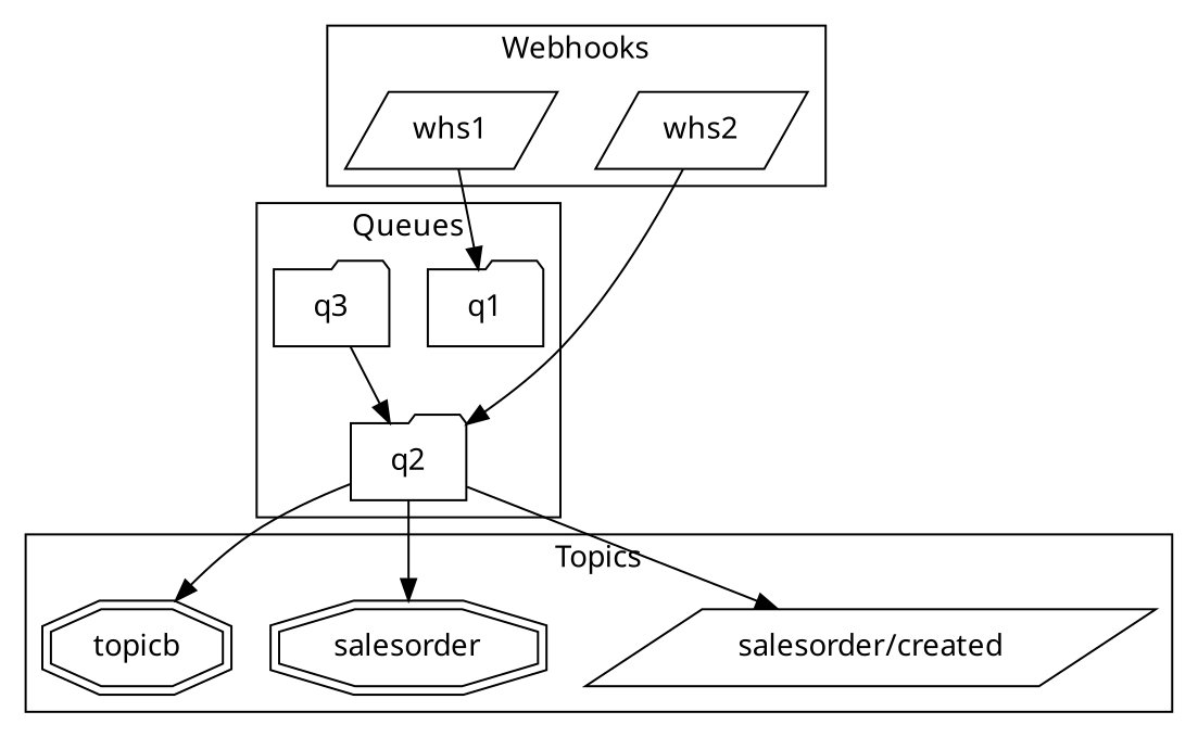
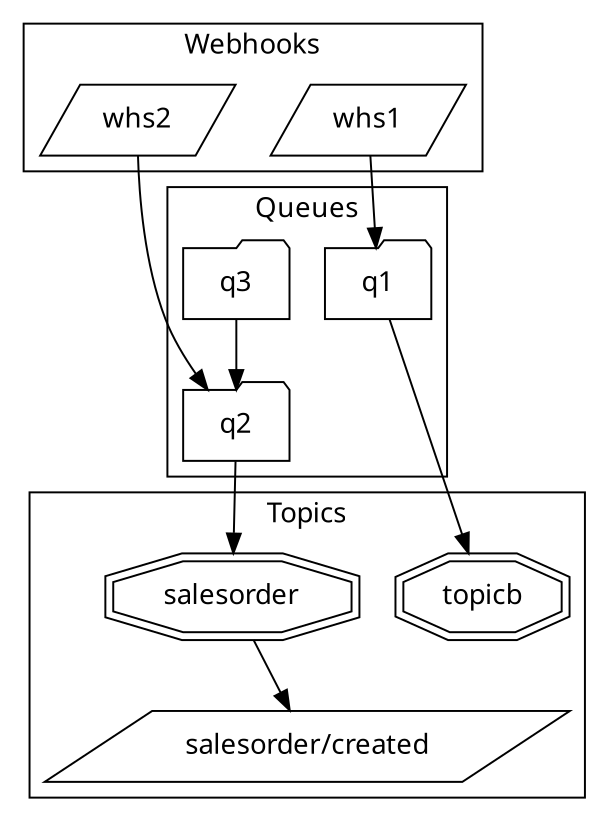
  digraph {
    fontname="Noto Sans"
    node [fontname="Noto Sans" shape=parallelogram]
    edge [fontname="Noto Sans"]
    "salesorder/created"
    n2 [label=salesorder shape=doubleoctagon]
    topicb [shape=doubleoctagon]
    q1 [shape=folder]
    q2 [shape=folder]
    q3 [shape=folder]
    whs1
    whs2
    subgraph cluster_1 {
      label=Topics
      "salesorder/created"
      n2
      topicb
    }
    subgraph cluster_2 {
      label=Queues
      q1
      q2
      q3
    }
    subgraph cluster_3 {
      label=Webhooks
      whs1
      whs2
    }
-   q2 -> "salesorder/created"
+   n2 -> "salesorder/created"
    q2 -> n2
-   q2 -> topicb
+   q1 -> topicb
    q3 -> q2
    whs1 -> q1
    whs2 -> q2
  }
